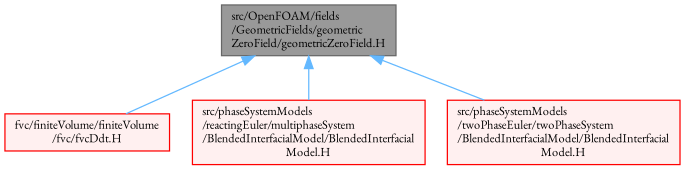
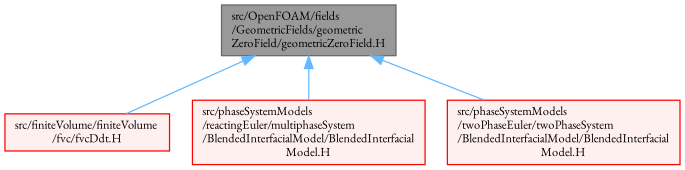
  digraph {
    fontname="EB Garamond"
    node [color=red fillcolor="#FFF0F0" fontname="EB Garamond" fontsize=10 shape=box style=filled]
    edge [color=steelblue1 dir=back fontname="EB Garamond" fontsize=10 labelfontname=Helvetica labelfontsize=10 style=solid]
    n1 [color=gray40 fillcolor=grey60 fontcolor=black height=0.2 label="src/OpenFOAM/fields\l/GeometricFields/geometric\lZeroField/geometricZeroField.H" width=0.4]
-   n2 [height=0.2 label="fvc/finiteVolume/finiteVolume\l/fvc/fvcDdt.H" width=0.4]
+   n2 [height=0.2 label="src/finiteVolume/finiteVolume\l/fvc/fvcDdt.H" width=0.4]
    n3 [height=0.2 label="src/phaseSystemModels\l/reactingEuler/multiphaseSystem\l/BlendedInterfacialModel/BlendedInterfacial\lModel.H" width=0.4]
    n4 [height=0.2 label="src/phaseSystemModels\l/twoPhaseEuler/twoPhaseSystem\l/BlendedInterfacialModel/BlendedInterfacial\lModel.H" width=0.4]
    n1 -> n2
    n1 -> n3
    n1 -> n4
  }
